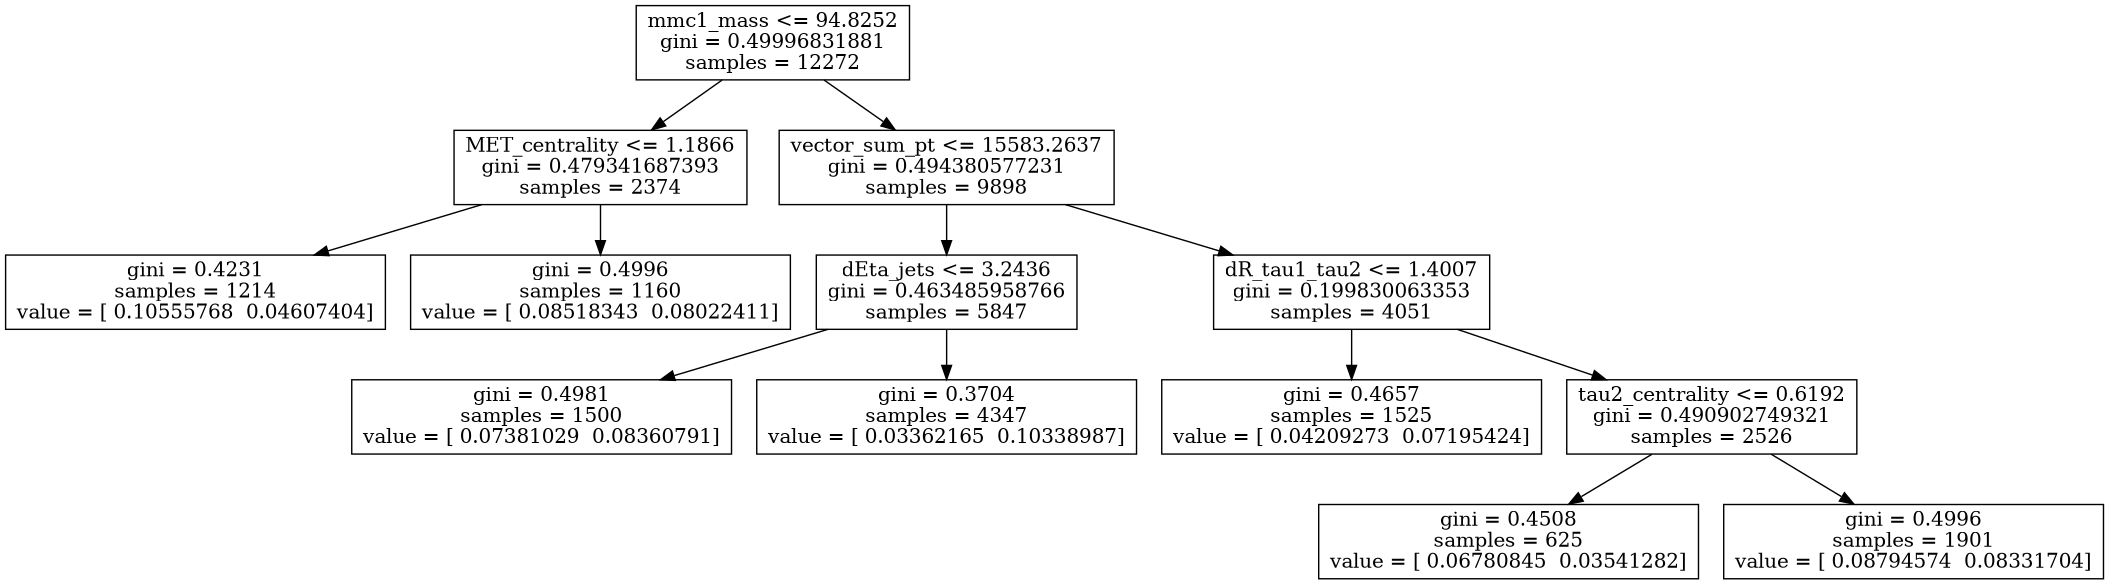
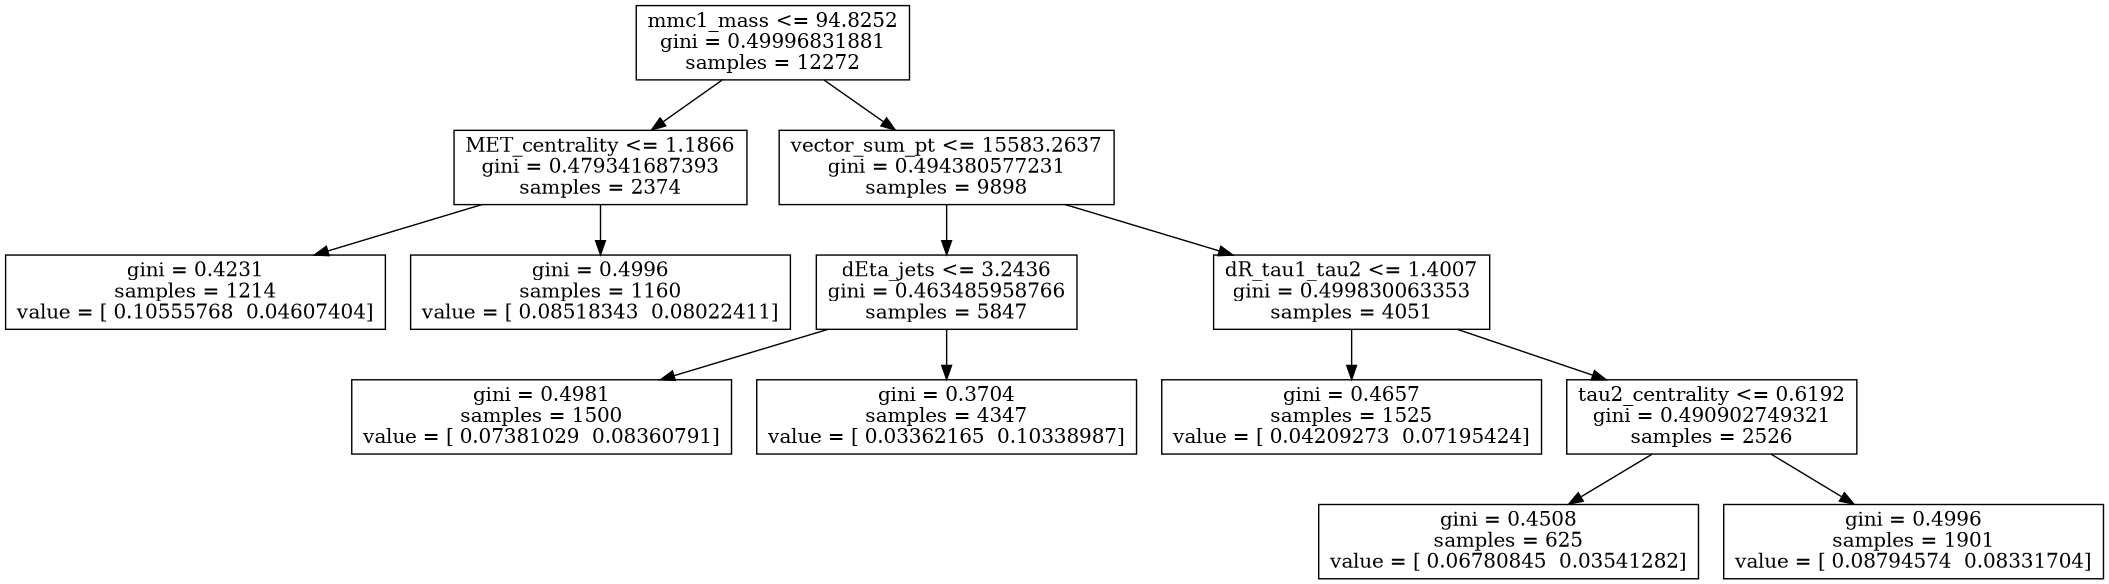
  digraph {
    node [shape=box]
    n1 [label="mmc1_mass <= 94.8252\ngini = 0.49996831881\nsamples = 12272"]
    n2 [label="MET_centrality <= 1.1866\ngini = 0.479341687393\nsamples = 2374"]
    n3 [label="vector_sum_pt <= 15583.2637\ngini = 0.494380577231\nsamples = 9898"]
    n4 [label="gini = 0.4231\nsamples = 1214\nvalue = [ 0.10555768  0.04607404]"]
    n5 [label="gini = 0.4996\nsamples = 1160\nvalue = [ 0.08518343  0.08022411]"]
    n6 [label="dEta_jets <= 3.2436\ngini = 0.463485958766\nsamples = 5847"]
-   n7 [label="dR_tau1_tau2 <= 1.4007\ngini = 0.199830063353\nsamples = 4051"]
+   n7 [label="dR_tau1_tau2 <= 1.4007\ngini = 0.499830063353\nsamples = 4051"]
    n8 [label="gini = 0.4981\nsamples = 1500\nvalue = [ 0.07381029  0.08360791]"]
    n9 [label="gini = 0.3704\nsamples = 4347\nvalue = [ 0.03362165  0.10338987]"]
    n10 [label="gini = 0.4657\nsamples = 1525\nvalue = [ 0.04209273  0.07195424]"]
    n11 [label="tau2_centrality <= 0.6192\ngini = 0.490902749321\nsamples = 2526"]
    n12 [label="gini = 0.4508\nsamples = 625\nvalue = [ 0.06780845  0.03541282]"]
    n13 [label="gini = 0.4996\nsamples = 1901\nvalue = [ 0.08794574  0.08331704]"]
    n1 -> n2
    n1 -> n3
    n2 -> n4
    n2 -> n5
    n3 -> n6
    n3 -> n7
    n6 -> n8
    n6 -> n9
    n7 -> n10
    n7 -> n11
    n11 -> n12
    n11 -> n13
  }
